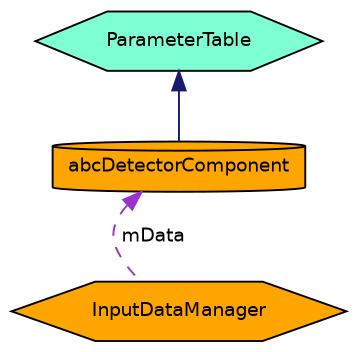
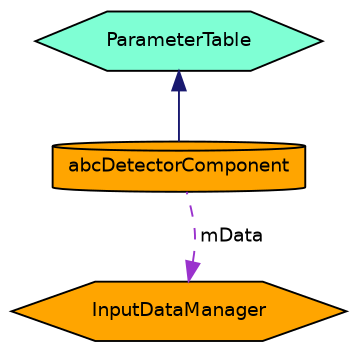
  digraph {
    node [color=black fillcolor=orange fontname=Helvetica fontsize=10 shape=hexagon style=filled]
    edge [dir=back fontname=Helvetica fontsize=10 labelfontname=Helvetica labelfontsize=10]
    n1 [fontcolor=black height=0.2 label=abcDetectorComponent shape=cylinder width=0.4]
    n2 [height=0.2 label=InputDataManager width=0.4]
    n3 [fillcolor=aquamarine height=0.2 label=ParameterTable width=0.4]
-   n1 -> n2 [color=darkorchid3 label=" mData" style=dashed]
+   n2 -> n1 [color=darkorchid3 label=" mData" style=dashed]
    n3 -> n1 [color=midnightblue style=solid]
  }
